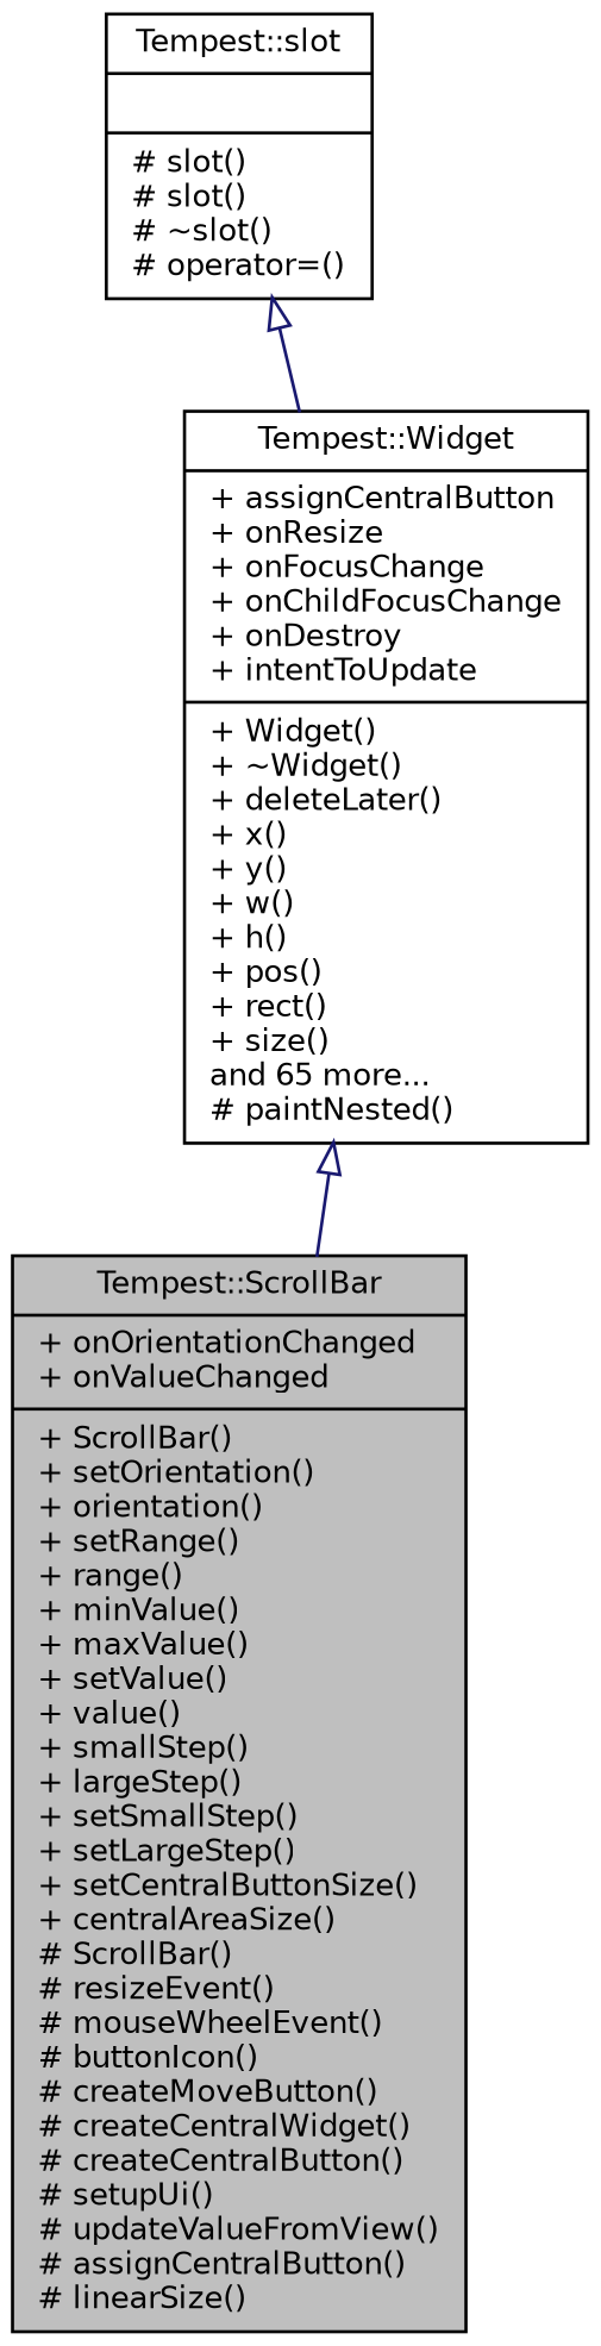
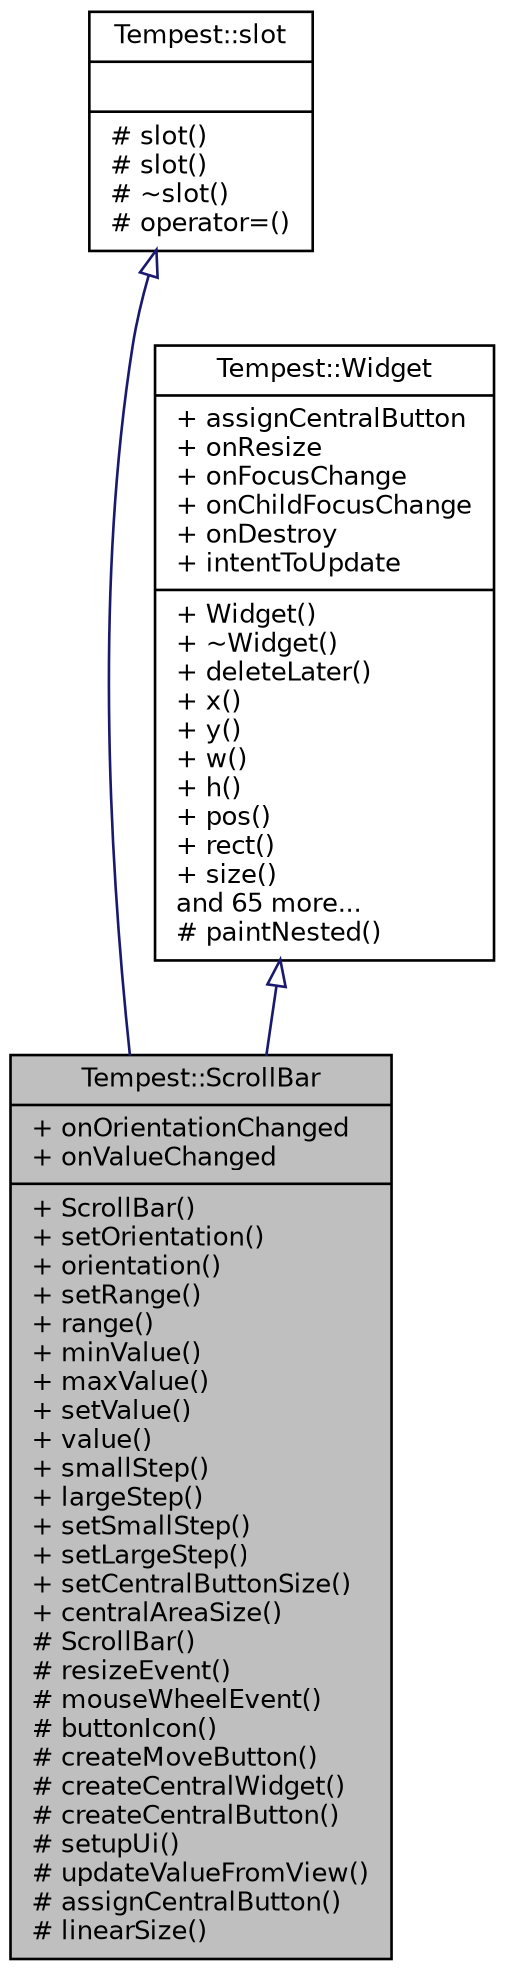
  digraph {
    node [color=black fillcolor=white fontname=Helvetica fontsize=10 shape=record style=filled]
    edge [arrowtail=onormal color=midnightblue dir=back fontname=Helvetica fontsize=10 labelfontname=Helvetica labelfontsize=10 style=solid]
    n1 [fillcolor=grey75 fontcolor=black height=0.2 label="{Tempest::ScrollBar\n|+ onOrientationChanged\l+ onValueChanged\l|+ ScrollBar()\l+ setOrientation()\l+ orientation()\l+ setRange()\l+ range()\l+ minValue()\l+ maxValue()\l+ setValue()\l+ value()\l+ smallStep()\l+ largeStep()\l+ setSmallStep()\l+ setLargeStep()\l+ setCentralButtonSize()\l+ centralAreaSize()\l# ScrollBar()\l# resizeEvent()\l# mouseWheelEvent()\l# buttonIcon()\l# createMoveButton()\l# createCentralWidget()\l# createCentralButton()\l# setupUi()\l# updateValueFromView()\l# assignCentralButton()\l# linearSize()\l}" width=0.4]
    n2 [height=0.2 label="{Tempest::Widget\n|+ assignCentralButton\l+ onResize\l+ onFocusChange\l+ onChildFocusChange\l+ onDestroy\l+ intentToUpdate\l|+ Widget()\l+ ~Widget()\l+ deleteLater()\l+ x()\l+ y()\l+ w()\l+ h()\l+ pos()\l+ rect()\l+ size()\land 65 more...\l# paintNested()\l}" width=0.4]
    n3 [height=0.2 label="{Tempest::slot\n||# slot()\l# slot()\l# ~slot()\l# operator=()\l}" width=0.4]
    n2 -> n1
-   n3 -> n2
+   n3 -> n1
  }
